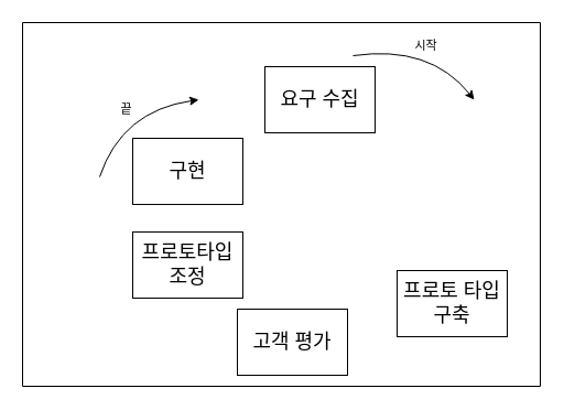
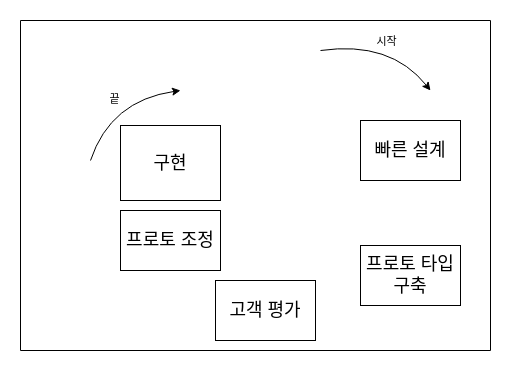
  <mxCell id="0" />
  <mxCell id="1" parent="0" />
  <mxCell id="2" value="" style="swimlane;startSize=0;" vertex="1" parent="1"><mxGeometry x="20" y="20" width="470" height="330" as="geometry" /></mxCell>
- <mxCell id="3" value="&lt;font style=&quot;font-size: 18px;&quot;&gt;요구 수집&lt;/font&gt;" style="rounded=0;whiteSpace=wrap;html=1;" vertex="1" parent="2"><mxGeometry x="220" y="40" width="100" height="60" as="geometry" /></mxCell>
+ <mxCell id="4" value="&lt;font style=&quot;font-size: 18px;&quot;&gt;빠른 설계&lt;/font&gt;" style="rounded=0;whiteSpace=wrap;html=1;" vertex="1" parent="2"><mxGeometry x="340" y="100" width="100" height="60" as="geometry" /></mxCell>
  <mxCell id="5" value="&lt;font style=&quot;font-size: 18px;&quot;&gt;프로토 타입 구축&lt;/font&gt;" style="rounded=0;whiteSpace=wrap;html=1;" vertex="1" parent="2"><mxGeometry x="340" y="225" width="100" height="60" as="geometry" /></mxCell>
  <mxCell id="6" value="&lt;font style=&quot;font-size: 18px;&quot;&gt;고객 평가&lt;/font&gt;" style="rounded=0;whiteSpace=wrap;html=1;" vertex="1" parent="2"><mxGeometry x="195" y="260" width="100" height="60" as="geometry" /></mxCell>
- <mxCell id="7" value="&lt;font style=&quot;font-size: 18px;&quot;&gt;프로토타입 조정&lt;/font&gt;" style="rounded=0;whiteSpace=wrap;html=1;" vertex="1" parent="2"><mxGeometry x="100" y="190" width="100" height="60" as="geometry" /></mxCell>
- <mxCell id="8" value="&lt;font style=&quot;font-size: 18px;&quot;&gt;구현&lt;/font&gt;" style="rounded=0;whiteSpace=wrap;html=1;" vertex="1" parent="2"><mxGeometry x="100" y="105" width="100" height="60" as="geometry" /></mxCell>
+ <mxCell id="7" value="&lt;font style=&quot;font-size: 18px;&quot;&gt;프로토 조정&lt;/font&gt;" style="rounded=0;whiteSpace=wrap;html=1;" vertex="1" parent="2"><mxGeometry x="100" y="190" width="100" height="60" as="geometry" /></mxCell>
+ <mxCell id="8" value="&lt;font style=&quot;font-size: 18px;&quot;&gt;구현&lt;/font&gt;" style="rounded=0;whiteSpace=wrap;html=1;" vertex="1" parent="2"><mxGeometry x="100" y="105" width="100" height="75" as="geometry" /></mxCell>
  <mxCell id="9" value="시작" style="curved=1;endArrow=classic;html=1;rounded=0;" edge="1" parent="2"><mxGeometry width="50" height="50" relative="1" as="geometry"><mxPoint x="300" y="30" as="sourcePoint" /><mxPoint x="410" y="70" as="targetPoint" /><Array as="points"><mxPoint x="370" y="20" /></Array></mxGeometry></mxCell>
  <mxCell id="10" value="끝" style="curved=1;endArrow=classic;html=1;rounded=0;" edge="1" parent="2"><mxGeometry width="50" height="50" relative="1" as="geometry"><mxPoint x="70" y="140" as="sourcePoint" /><mxPoint x="160" y="70" as="targetPoint" /><Array as="points"><mxPoint x="90" y="80" /></Array></mxGeometry></mxCell>
